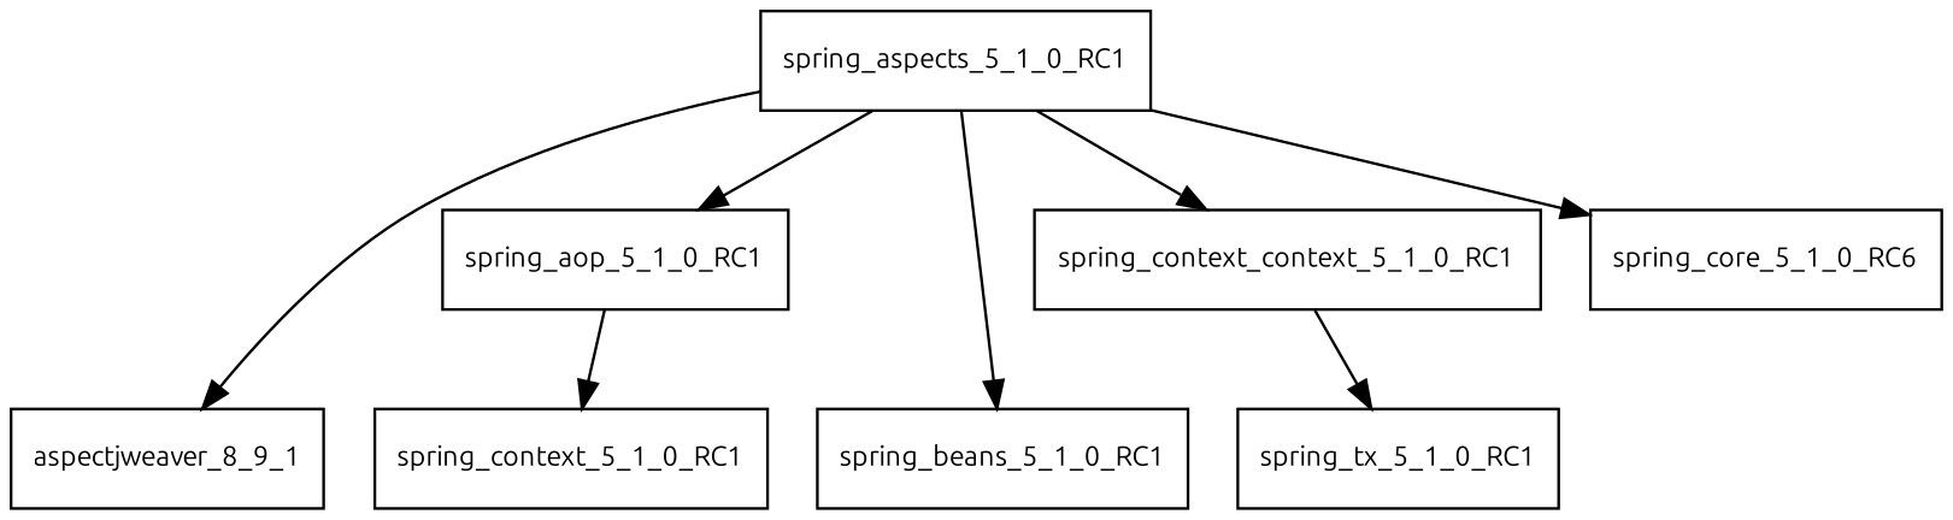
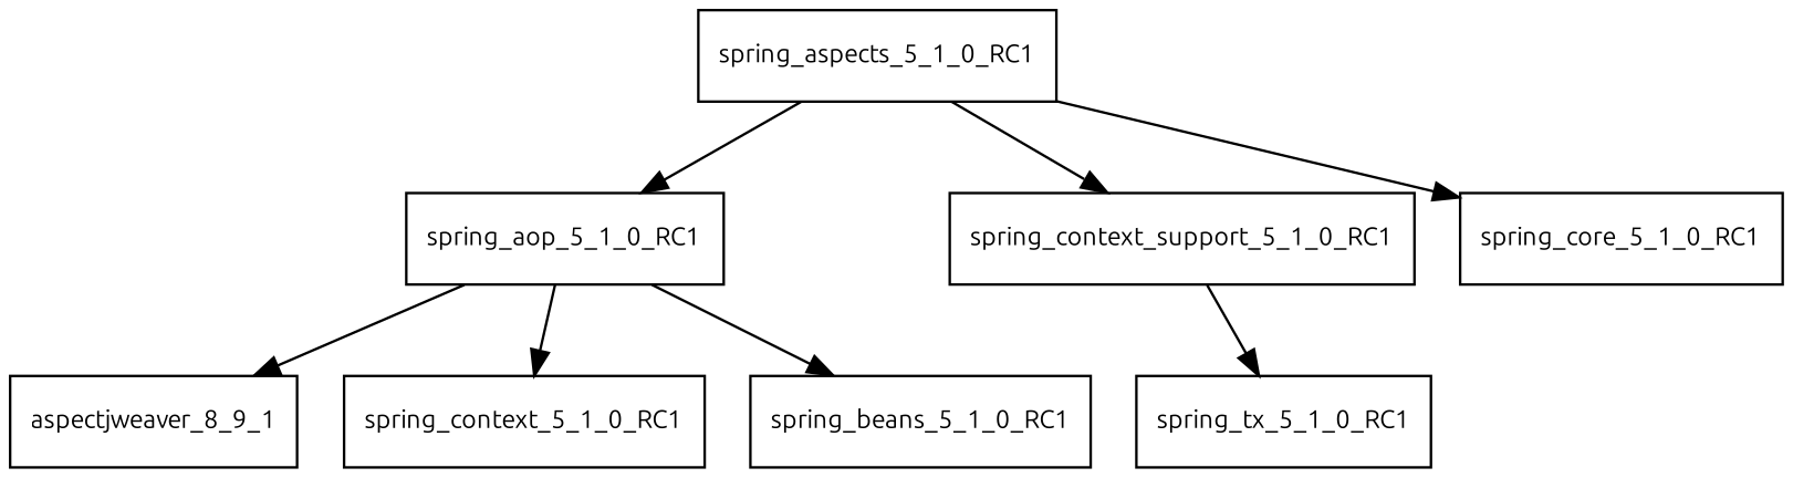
  digraph {
    fontname=Ubuntu
    node [fontname=Ubuntu fontsize=10.0 shape=box]
    edge [fontname=Ubuntu]
    n1 [label=aspectjweaver_8_9_1]
    spring_aspects_5_1_0_RC1
    spring_aop_5_1_0_RC1
    spring_beans_5_1_0_RC1
-   spring_context_support_5_1_0_RC1 [label=spring_context_context_5_1_0_RC1]
-   spring_core_5_1_0_RC1 [label=spring_core_5_1_0_RC6]
+   spring_context_support_5_1_0_RC1
+   spring_core_5_1_0_RC1
    spring_context_5_1_0_RC1
    spring_tx_5_1_0_RC1
-   spring_aspects_5_1_0_RC1 -> n1
+   spring_aop_5_1_0_RC1 -> n1
    spring_aspects_5_1_0_RC1 -> spring_aop_5_1_0_RC1
-   spring_aspects_5_1_0_RC1 -> spring_beans_5_1_0_RC1
+   spring_aop_5_1_0_RC1 -> spring_beans_5_1_0_RC1
    spring_aspects_5_1_0_RC1 -> spring_context_support_5_1_0_RC1
    spring_aspects_5_1_0_RC1 -> spring_core_5_1_0_RC1
    spring_aop_5_1_0_RC1 -> spring_context_5_1_0_RC1
    spring_context_support_5_1_0_RC1 -> spring_tx_5_1_0_RC1
  }
